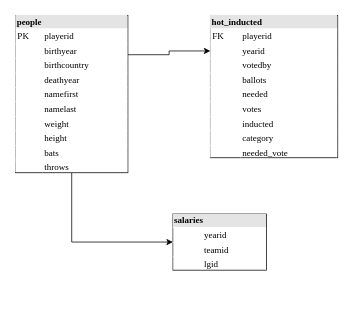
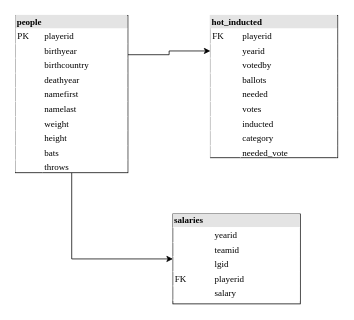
  <mxCell id="0" />
  <mxCell id="1" parent="0" />
  <mxCell id="2" style="edgeStyle=orthogonalEdgeStyle;rounded=0;orthogonalLoop=1;jettySize=auto;html=1;exitX=1;exitY=0.25;exitDx=0;exitDy=0;entryX=0;entryY=0.25;entryDx=0;entryDy=0;" edge="1" parent="1" source="4" target="5"><mxGeometry relative="1" as="geometry" /></mxCell>
  <mxCell id="3" style="edgeStyle=orthogonalEdgeStyle;rounded=0;orthogonalLoop=1;jettySize=auto;html=1;exitX=0.5;exitY=1;exitDx=0;exitDy=0;entryX=0;entryY=0.5;entryDx=0;entryDy=0;" edge="1" parent="1" source="4" target="6"><mxGeometry relative="1" as="geometry" /></mxCell>
  <mxCell id="4" value="&lt;div style=&quot;box-sizing: border-box ; width: 100% ; background: #e4e4e4 ; padding: 2px&quot;&gt;&lt;b&gt;people&lt;/b&gt;&lt;/div&gt;&lt;table style=&quot;width: 100% ; font-size: 1em ; border: 1px solid rgb(255 , 255 , 255) ; border-collapse: collapse&quot; cellpadding=&quot;2&quot; cellspacing=&quot;0&quot; border=&quot;1&quot;&gt;&lt;tbody&gt;&lt;tr&gt;&lt;td&gt;PK&lt;/td&gt;&lt;td&gt;playerid&lt;/td&gt;&lt;/tr&gt;&lt;tr&gt;&lt;td&gt;&lt;br&gt;&lt;/td&gt;&lt;td&gt;birthyear&lt;/td&gt;&lt;/tr&gt;&lt;tr&gt;&lt;td&gt;&lt;/td&gt;&lt;td&gt;birthcountry&lt;br&gt;&lt;/td&gt;&lt;/tr&gt;&lt;tr&gt;&lt;td&gt;&lt;br&gt;&lt;/td&gt;&lt;td&gt;deathyear&lt;/td&gt;&lt;/tr&gt;&lt;tr&gt;&lt;td&gt;&lt;br&gt;&lt;/td&gt;&lt;td&gt;namefirst&lt;/td&gt;&lt;/tr&gt;&lt;tr&gt;&lt;td&gt;&lt;br&gt;&lt;/td&gt;&lt;td&gt;namelast&lt;/td&gt;&lt;/tr&gt;&lt;tr&gt;&lt;td&gt;&lt;br&gt;&lt;/td&gt;&lt;td&gt;weight&lt;/td&gt;&lt;/tr&gt;&lt;tr&gt;&lt;td&gt;&lt;br&gt;&lt;/td&gt;&lt;td&gt;height&lt;/td&gt;&lt;/tr&gt;&lt;tr&gt;&lt;td&gt;&lt;br&gt;&lt;/td&gt;&lt;td&gt;bats&lt;/td&gt;&lt;/tr&gt;&lt;tr&gt;&lt;td&gt;&lt;br&gt;&lt;/td&gt;&lt;td&gt;throws&lt;/td&gt;&lt;/tr&gt;&lt;/tbody&gt;&lt;/table&gt;" style="verticalAlign=top;align=left;overflow=fill;html=1;rounded=0;shadow=0;comic=0;labelBackgroundColor=none;strokeWidth=1;fontFamily=Verdana;fontSize=12" parent="1" vertex="1"><mxGeometry x="20" y="20" width="150" height="210" as="geometry" /></mxCell>
  <mxCell id="5" value="&lt;div style=&quot;box-sizing: border-box ; width: 100% ; background: #e4e4e4 ; padding: 2px&quot;&gt;&lt;b&gt;hot_inducted&lt;/b&gt;&lt;/div&gt;&lt;table style=&quot;width: 100% ; font-size: 1em ; border: 1px solid rgb(255 , 255 , 255) ; border-collapse: collapse&quot; cellpadding=&quot;2&quot; cellspacing=&quot;0&quot; border=&quot;1&quot;&gt;&lt;tbody&gt;&lt;tr&gt;&lt;td&gt;FK&lt;/td&gt;&lt;td&gt;playerid&lt;/td&gt;&lt;/tr&gt;&lt;tr&gt;&lt;td&gt;&lt;br&gt;&lt;/td&gt;&lt;td&gt;yearid&lt;/td&gt;&lt;/tr&gt;&lt;tr&gt;&lt;td&gt;&lt;/td&gt;&lt;td&gt;votedby&lt;br&gt;&lt;/td&gt;&lt;/tr&gt;&lt;tr&gt;&lt;td&gt;&lt;br&gt;&lt;/td&gt;&lt;td&gt;ballots&lt;/td&gt;&lt;/tr&gt;&lt;tr&gt;&lt;td&gt;&lt;br&gt;&lt;/td&gt;&lt;td&gt;needed&lt;/td&gt;&lt;/tr&gt;&lt;tr&gt;&lt;td&gt;&lt;br&gt;&lt;/td&gt;&lt;td&gt;votes&lt;/td&gt;&lt;/tr&gt;&lt;tr&gt;&lt;td&gt;&lt;br&gt;&lt;/td&gt;&lt;td&gt;inducted&lt;/td&gt;&lt;/tr&gt;&lt;tr&gt;&lt;td&gt;&lt;br&gt;&lt;/td&gt;&lt;td&gt;category&lt;/td&gt;&lt;/tr&gt;&lt;tr&gt;&lt;td&gt;&lt;br&gt;&lt;/td&gt;&lt;td&gt;needed_vote&lt;/td&gt;&lt;/tr&gt;&lt;/tbody&gt;&lt;/table&gt;" style="verticalAlign=top;align=left;overflow=fill;html=1;rounded=0;shadow=0;comic=0;labelBackgroundColor=none;strokeWidth=1;fontFamily=Verdana;fontSize=12" vertex="1" parent="1"><mxGeometry x="280" y="20" width="170" height="190" as="geometry" /></mxCell>
- <mxCell id="6" value="&lt;div style=&quot;box-sizing: border-box ; width: 100% ; background: #e4e4e4 ; padding: 2px&quot;&gt;&lt;b&gt;salaries&lt;/b&gt;&lt;/div&gt;&lt;table style=&quot;width: 100% ; font-size: 1em ; border: 1px solid rgb(255 , 255 , 255) ; border-collapse: collapse&quot; cellpadding=&quot;2&quot; cellspacing=&quot;0&quot; border=&quot;1&quot;&gt;&lt;tbody&gt;&lt;tr&gt;&lt;td&gt;&lt;br&gt;&lt;/td&gt;&lt;td&gt;yearid&lt;/td&gt;&lt;/tr&gt;&lt;tr&gt;&lt;td&gt;&lt;br&gt;&lt;/td&gt;&lt;td&gt;teamid&lt;/td&gt;&lt;/tr&gt;&lt;tr&gt;&lt;td&gt;&lt;br&gt;&lt;/td&gt;&lt;td&gt;lgid&lt;br&gt;&lt;/td&gt;&lt;/tr&gt;&lt;tr&gt;&lt;td&gt;FK&lt;/td&gt;&lt;td&gt;playerid&lt;/td&gt;&lt;/tr&gt;&lt;tr&gt;&lt;td&gt;&lt;br&gt;&lt;/td&gt;&lt;td&gt;salary&lt;/td&gt;&lt;/tr&gt;&lt;/tbody&gt;&lt;/table&gt;" style="verticalAlign=top;align=left;overflow=fill;html=1;rounded=0;shadow=0;comic=0;labelBackgroundColor=none;strokeWidth=1;fontFamily=Verdana;fontSize=12" vertex="1" parent="1"><mxGeometry x="230" y="285" width="125" height="75" as="geometry" /></mxCell>
+ <mxCell id="6" value="&lt;div style=&quot;box-sizing: border-box ; width: 100% ; background: #e4e4e4 ; padding: 2px&quot;&gt;&lt;b&gt;salaries&lt;/b&gt;&lt;/div&gt;&lt;table style=&quot;width: 100% ; font-size: 1em ; border: 1px solid rgb(255 , 255 , 255) ; border-collapse: collapse&quot; cellpadding=&quot;2&quot; cellspacing=&quot;0&quot; border=&quot;1&quot;&gt;&lt;tbody&gt;&lt;tr&gt;&lt;td&gt;&lt;br&gt;&lt;/td&gt;&lt;td&gt;yearid&lt;/td&gt;&lt;/tr&gt;&lt;tr&gt;&lt;td&gt;&lt;br&gt;&lt;/td&gt;&lt;td&gt;teamid&lt;/td&gt;&lt;/tr&gt;&lt;tr&gt;&lt;td&gt;&lt;br&gt;&lt;/td&gt;&lt;td&gt;lgid&lt;br&gt;&lt;/td&gt;&lt;/tr&gt;&lt;tr&gt;&lt;td&gt;FK&lt;/td&gt;&lt;td&gt;playerid&lt;/td&gt;&lt;/tr&gt;&lt;tr&gt;&lt;td&gt;&lt;br&gt;&lt;/td&gt;&lt;td&gt;salary&lt;/td&gt;&lt;/tr&gt;&lt;/tbody&gt;&lt;/table&gt;" style="verticalAlign=top;align=left;overflow=fill;html=1;rounded=0;shadow=0;comic=0;labelBackgroundColor=none;strokeWidth=1;fontFamily=Verdana;fontSize=12" vertex="1" parent="1"><mxGeometry x="230" y="285" width="170" height="120" as="geometry" /></mxCell>
